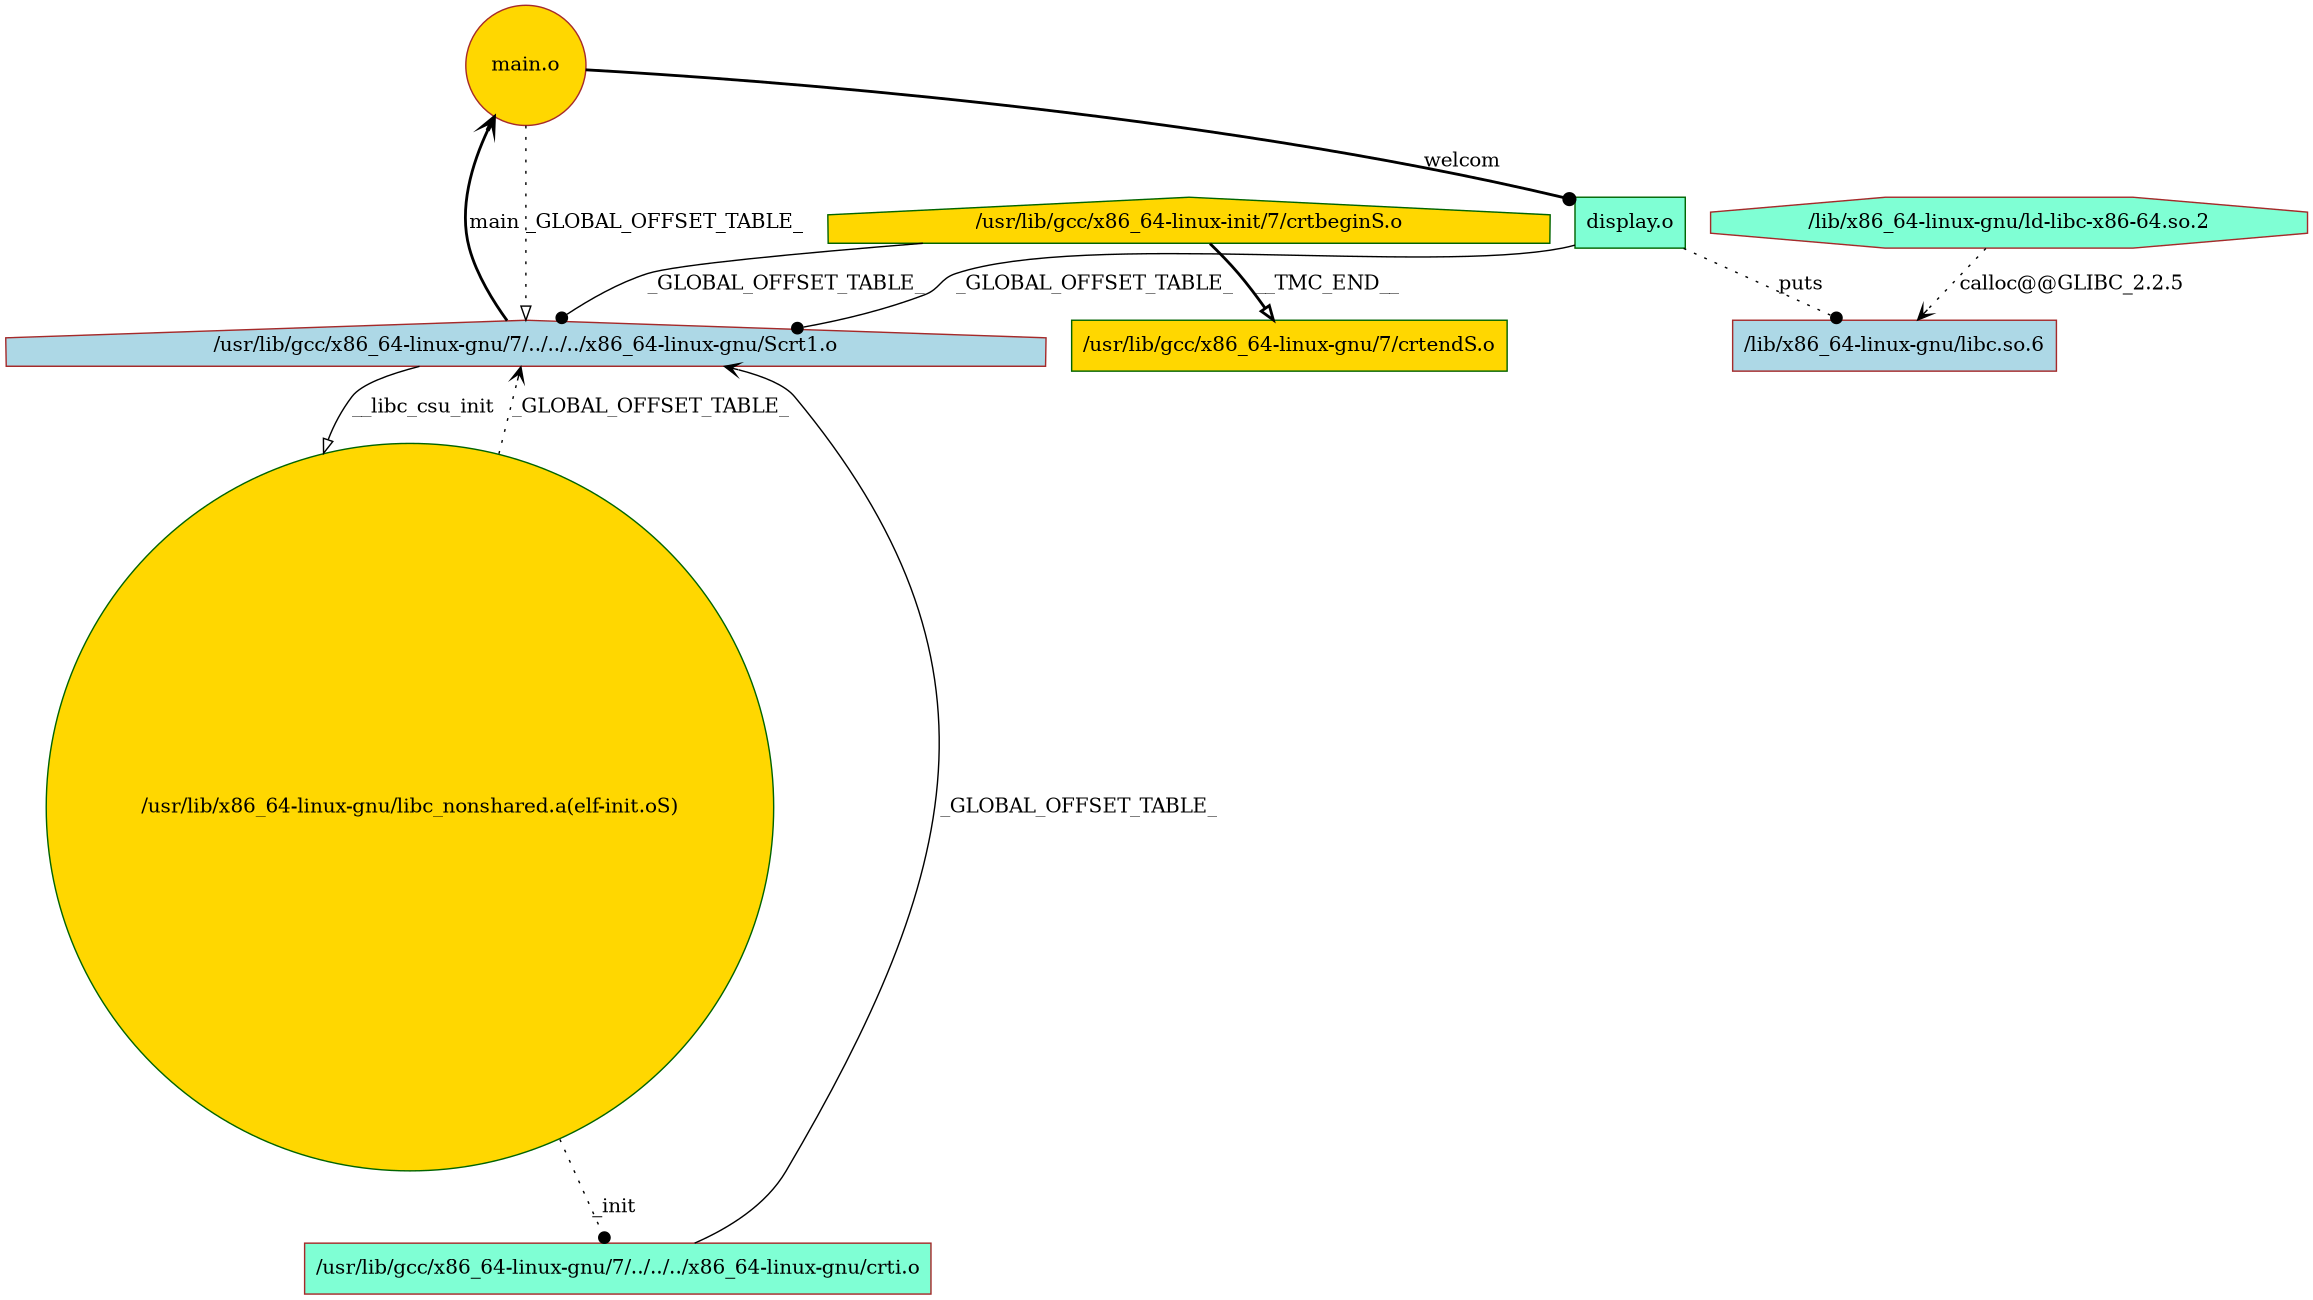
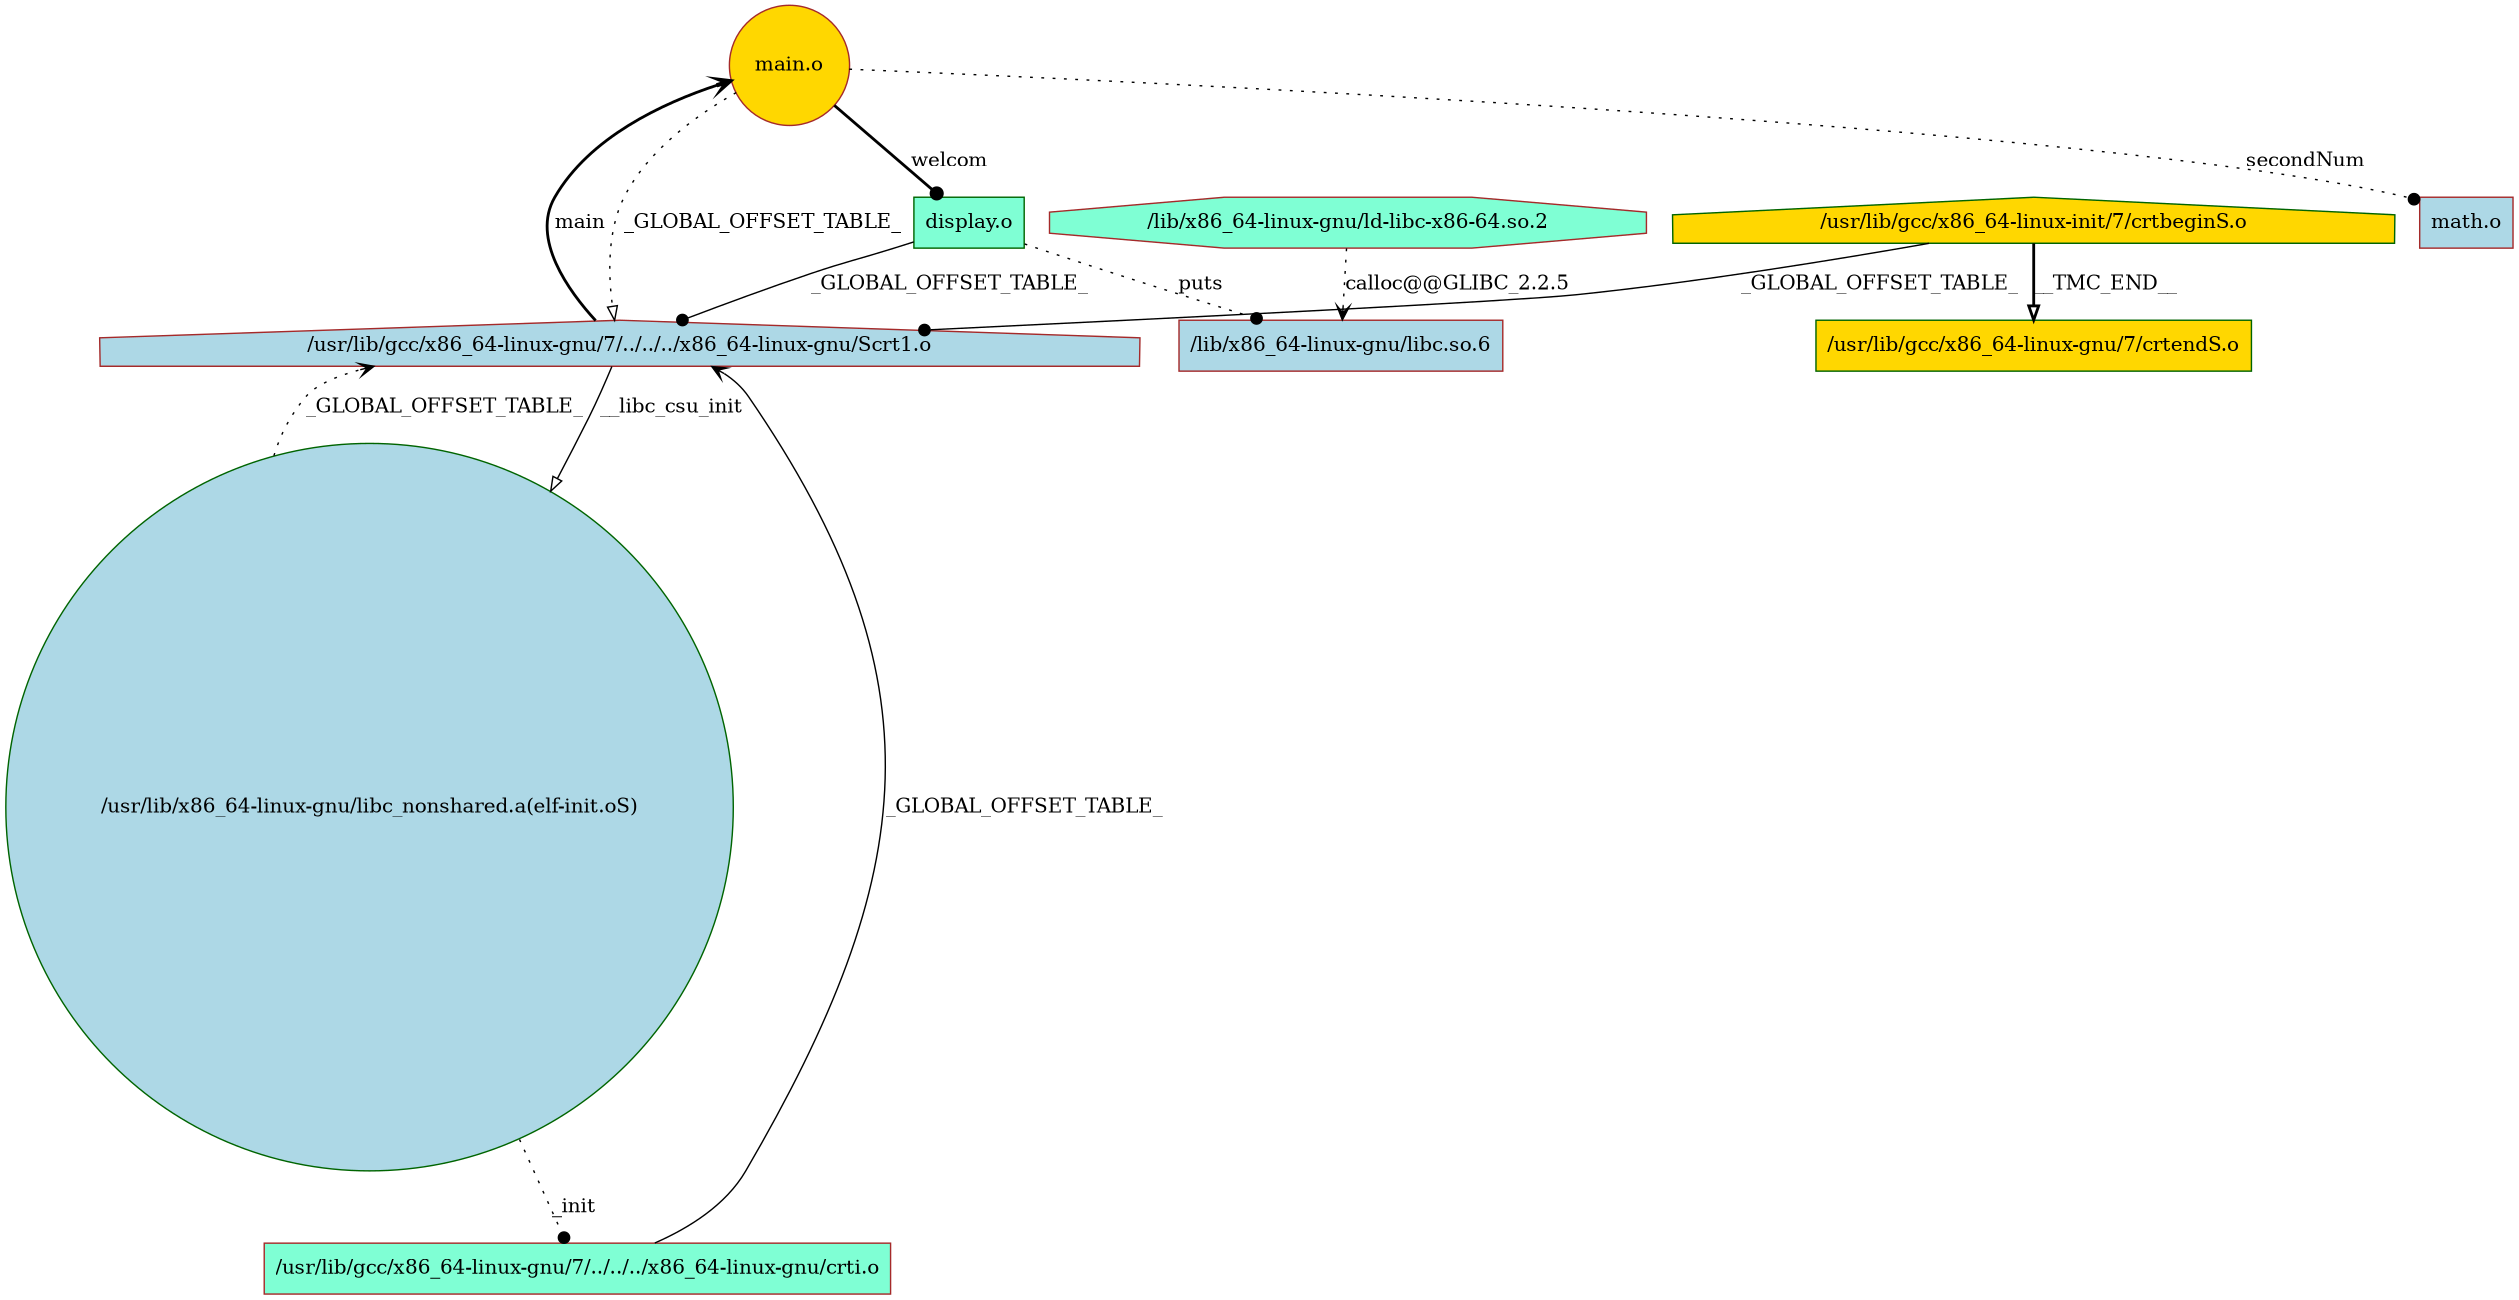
  digraph {
    node [color=brown fillcolor=gold shape=box style=filled]
    edge [arrowhead=dot style=dotted]
    "main.o" [shape=circle]
    "display.o" [color=darkgreen fillcolor=aquamarine]
+   "math.o" [fillcolor=lightblue]
    "/usr/lib/gcc/x86_64-linux-gnu/7/../../../x86_64-linux-gnu/Scrt1.o" [fillcolor=lightblue shape=house]
    "/lib/x86_64-linux-gnu/libc.so.6" [fillcolor=lightblue]
-   "/usr/lib/x86_64-linux-gnu/libc_nonshared.a(elf-init.oS)" [color=darkgreen shape=circle]
+   "/usr/lib/x86_64-linux-gnu/libc_nonshared.a(elf-init.oS)" [color=darkgreen fillcolor=lightblue shape=circle]
    "/usr/lib/gcc/x86_64-linux-gnu/7/../../../x86_64-linux-gnu/crti.o" [fillcolor=aquamarine]
    n8 [color=darkgreen label="/usr/lib/gcc/x86_64-linux-init/7/crtbeginS.o" shape=house]
    "/usr/lib/gcc/x86_64-linux-gnu/7/crtendS.o" [color=darkgreen]
    n10 [fillcolor=aquamarine label="/lib/x86_64-linux-gnu/ld-libc-x86-64.so.2" shape=octagon]
    "main.o" -> "display.o" [label=welcom style=bold]
+   "main.o" -> "math.o" [label=secondNum]
    "main.o" -> "/usr/lib/gcc/x86_64-linux-gnu/7/../../../x86_64-linux-gnu/Scrt1.o" [arrowhead=onormal label=_GLOBAL_OFFSET_TABLE_]
    "display.o" -> "/usr/lib/gcc/x86_64-linux-gnu/7/../../../x86_64-linux-gnu/Scrt1.o" [label=_GLOBAL_OFFSET_TABLE_ style=solid]
    "display.o" -> "/lib/x86_64-linux-gnu/libc.so.6" [label=puts]
    "/usr/lib/gcc/x86_64-linux-gnu/7/../../../x86_64-linux-gnu/Scrt1.o" -> "main.o" [arrowhead=vee label=main style=bold]
    "/usr/lib/gcc/x86_64-linux-gnu/7/../../../x86_64-linux-gnu/Scrt1.o" -> "/usr/lib/x86_64-linux-gnu/libc_nonshared.a(elf-init.oS)" [arrowhead=onormal label=__libc_csu_init style=solid]
    "/usr/lib/x86_64-linux-gnu/libc_nonshared.a(elf-init.oS)" -> "/usr/lib/gcc/x86_64-linux-gnu/7/../../../x86_64-linux-gnu/Scrt1.o" [arrowhead=vee label=_GLOBAL_OFFSET_TABLE_]
    "/usr/lib/x86_64-linux-gnu/libc_nonshared.a(elf-init.oS)" -> "/usr/lib/gcc/x86_64-linux-gnu/7/../../../x86_64-linux-gnu/crti.o" [label=_init]
    "/usr/lib/gcc/x86_64-linux-gnu/7/../../../x86_64-linux-gnu/crti.o" -> "/usr/lib/gcc/x86_64-linux-gnu/7/../../../x86_64-linux-gnu/Scrt1.o" [arrowhead=vee label=_GLOBAL_OFFSET_TABLE_ style=solid]
    n8 -> "/usr/lib/gcc/x86_64-linux-gnu/7/../../../x86_64-linux-gnu/Scrt1.o" [label=_GLOBAL_OFFSET_TABLE_ style=solid]
    n8 -> "/usr/lib/gcc/x86_64-linux-gnu/7/crtendS.o" [arrowhead=onormal label=__TMC_END__ style=bold]
    n10 -> "/lib/x86_64-linux-gnu/libc.so.6" [arrowhead=vee label="calloc@@GLIBC_2.2.5"]
  }
